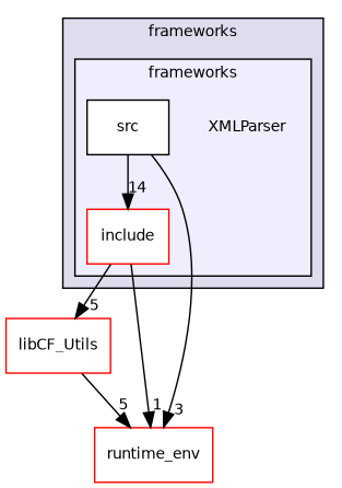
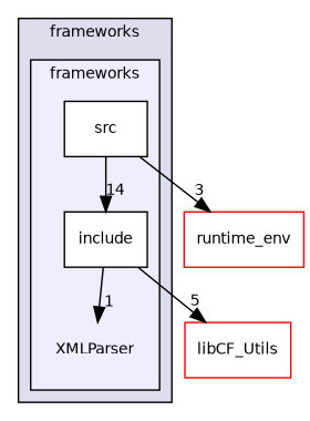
  digraph {
    compound=true
    node [fontname=Helvetica fontsize=10 shape=box color=black fillcolor=white style=filled]
    edge [headlabel=5 labeldistance=1.5 labelfontname=Helvetica labelfontsize=10]
    n1 [label=XMLParser shape=plaintext color="" fillcolor="" style=""]
-   n2 [color=red label=include]
+   n2 [label=include]
    n3 [label=src]
    n4 [color=red label=libCF_Utils]
    n5 [color=red label=runtime_env]
    subgraph cluster_1 {
      bgcolor="#ddddee"
      fontname=Helvetica
      fontsize=10
      label=frameworks
      pencolor=black
      subgraph cluster_2 {
        bgcolor="#eeeeff"
        fontname=Helvetica
        fontsize=10
        pencolor=black
        n1
        n2
        n3
      }
    }
    n2 -> n4
-   n2 -> n5 [headlabel=1]
+   n2 -> n1 [headlabel=1]
    n3 -> n2 [headlabel=14]
    n3 -> n5 [headlabel=3]
-   n4 -> n5
  }
